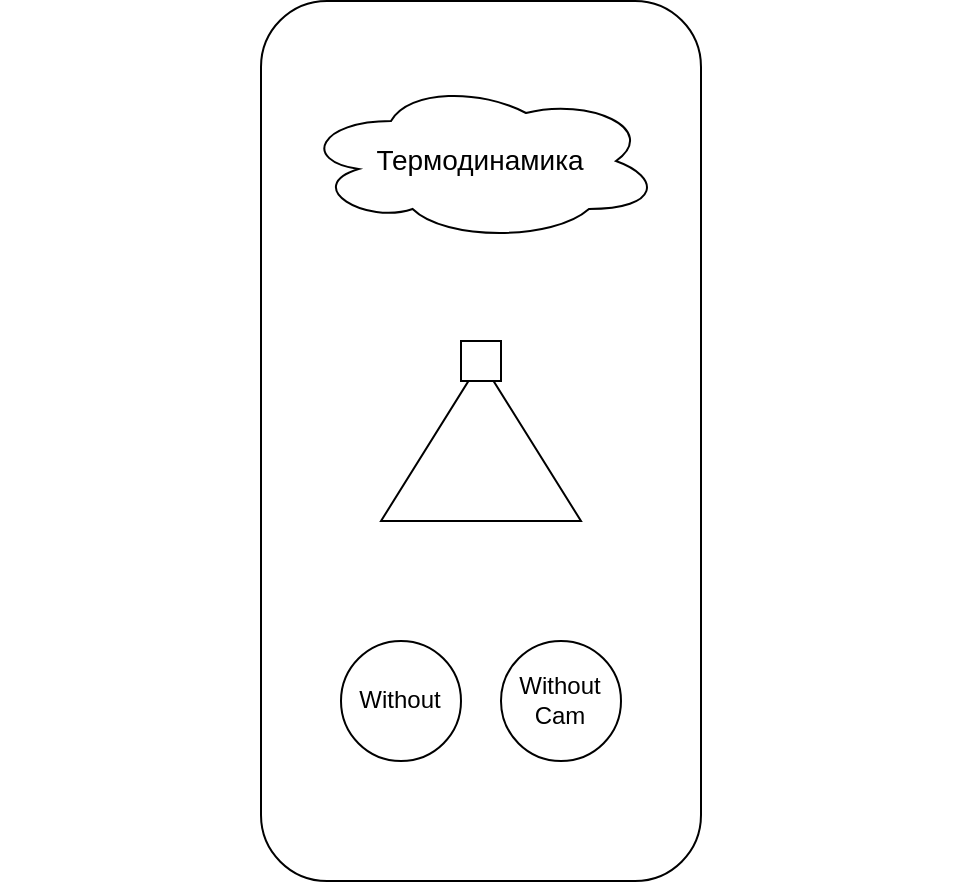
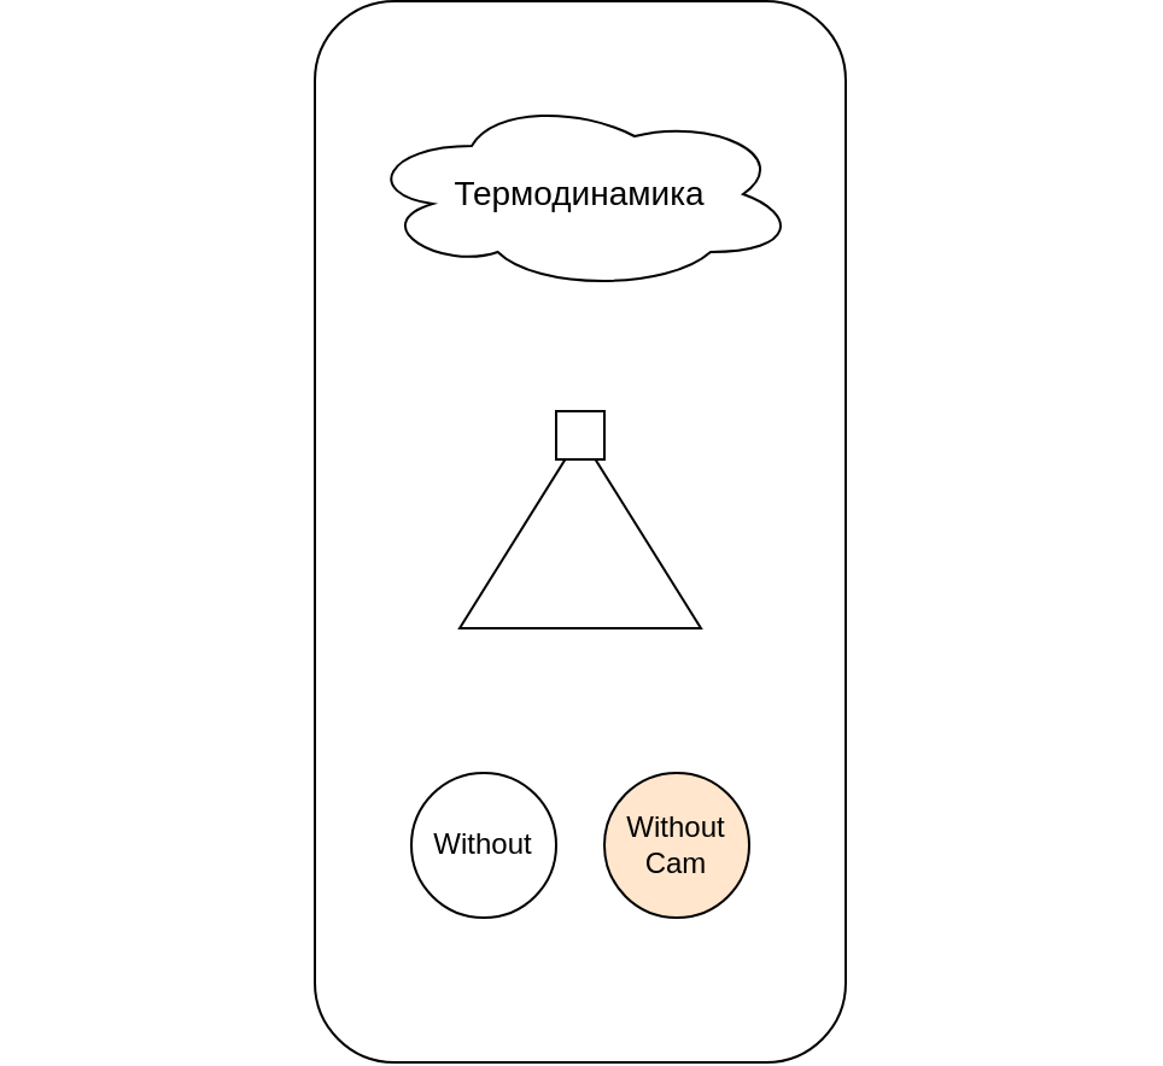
  <mxCell id="0" />
  <mxCell id="1" parent="0" />
  <mxCell id="2" value="" style="rounded=1;whiteSpace=wrap;html=1;rotation=90;" vertex="1" parent="1"><mxGeometry x="20" y="90" width="440" height="220" as="geometry" /></mxCell>
  <mxCell id="3" value="Without" style="ellipse;whiteSpace=wrap;html=1;aspect=fixed;" vertex="1" parent="1"><mxGeometry x="170" y="300" width="60" height="60" as="geometry" /></mxCell>
- <mxCell id="4" value="Without Cam" style="ellipse;whiteSpace=wrap;html=1;aspect=fixed;" vertex="1" parent="1"><mxGeometry x="250" y="300" width="60" height="60" as="geometry" /></mxCell>
+ <mxCell id="4" value="Without Cam" style="ellipse;whiteSpace=wrap;html=1;aspect=fixed;fillColor=#ffe6cc;" vertex="1" parent="1"><mxGeometry x="250" y="300" width="60" height="60" as="geometry" /></mxCell>
  <mxCell id="5" value="&lt;font style=&quot;font-size: 14px&quot;&gt;Термодинамика&lt;/font&gt;" style="ellipse;shape=cloud;whiteSpace=wrap;html=1;" vertex="1" parent="1"><mxGeometry x="150" y="20" width="180" height="80" as="geometry" /></mxCell>
  <mxCell id="6" value="" style="triangle;whiteSpace=wrap;html=1;rotation=-90;" vertex="1" parent="1"><mxGeometry x="200" y="150" width="80" height="100" as="geometry" /></mxCell>
  <mxCell id="7" value="" style="rounded=0;whiteSpace=wrap;html=1;" vertex="1" parent="1"><mxGeometry x="230" y="150" width="20" height="20" as="geometry" /></mxCell>
